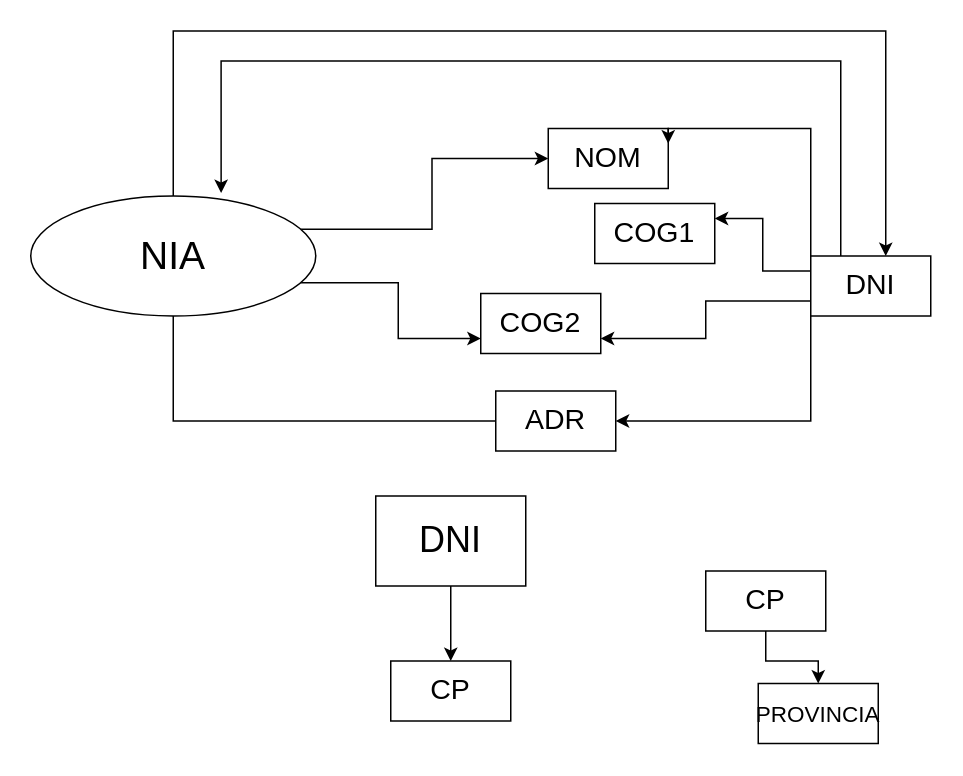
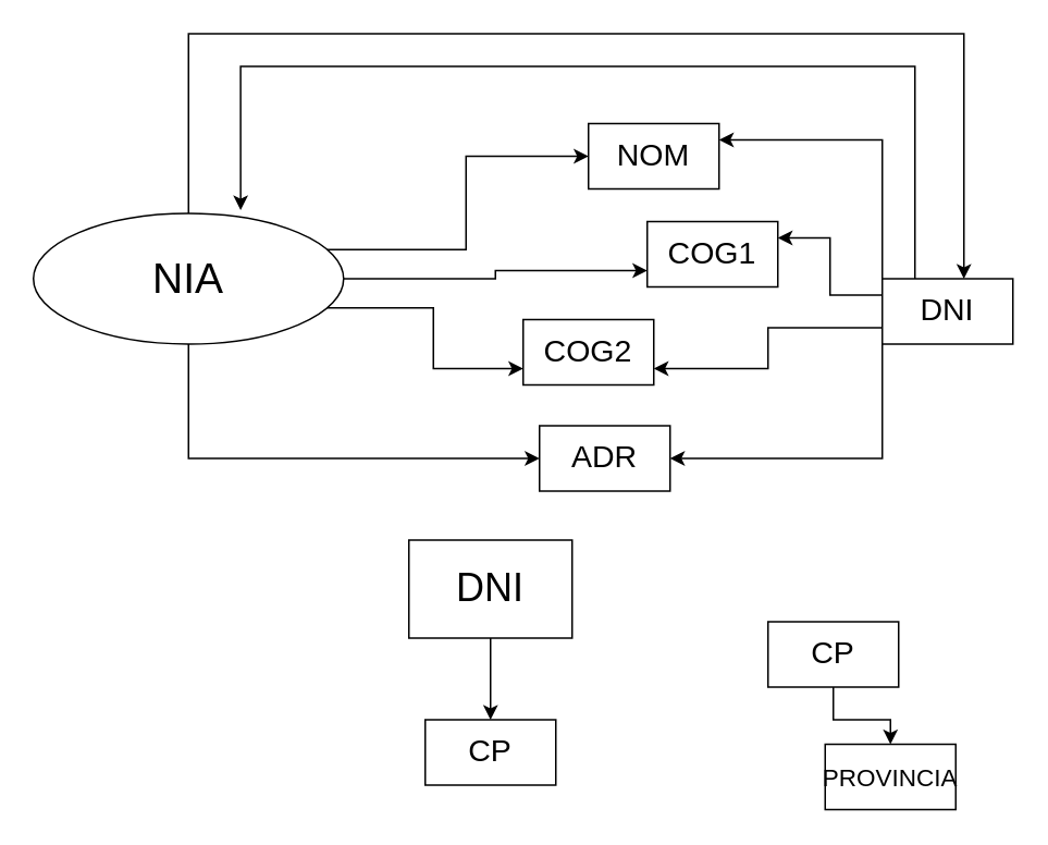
  <mxCell id="0" />
  <mxCell id="1" parent="0" />
  <mxCell id="2" style="edgeStyle=orthogonalEdgeStyle;rounded=0;orthogonalLoop=1;jettySize=auto;html=1;exitX=1;exitY=0.25;exitDx=0;exitDy=0;entryX=0;entryY=0.5;entryDx=0;entryDy=0;" parent="1" source="6" target="7" edge="1"><mxGeometry relative="1" as="geometry" /></mxCell>
+ <mxCell id="3" style="edgeStyle=orthogonalEdgeStyle;rounded=0;orthogonalLoop=1;jettySize=auto;html=1;exitX=1;exitY=0.5;exitDx=0;exitDy=0;entryX=0;entryY=0.75;entryDx=0;entryDy=0;" parent="1" source="6" target="8" edge="1"><mxGeometry relative="1" as="geometry" /></mxCell>
  <mxCell id="4" style="edgeStyle=orthogonalEdgeStyle;rounded=0;orthogonalLoop=1;jettySize=auto;html=1;exitX=1;exitY=0.75;exitDx=0;exitDy=0;entryX=0;entryY=0.75;entryDx=0;entryDy=0;" parent="1" source="6" target="9" edge="1"><mxGeometry relative="1" as="geometry" /></mxCell>
- <mxCell id="5" style="edgeStyle=orthogonalEdgeStyle;rounded=0;orthogonalLoop=1;jettySize=auto;html=1;exitX=0.5;exitY=1;exitDx=0;exitDy=0;entryX=0;entryY=0.5;entryDx=0;entryDy=0;endArrow=none;" parent="1" source="6" target="10" edge="1"><mxGeometry relative="1" as="geometry" /></mxCell>
+ <mxCell id="5" style="edgeStyle=orthogonalEdgeStyle;rounded=0;orthogonalLoop=1;jettySize=auto;html=1;exitX=0.5;exitY=1;exitDx=0;exitDy=0;entryX=0;entryY=0.5;entryDx=0;entryDy=0;" parent="1" source="6" target="10" edge="1"><mxGeometry relative="1" as="geometry" /></mxCell>
  <mxCell id="6" value="&lt;font style=&quot;font-size: 26px;&quot;&gt;NIA&lt;br&gt;&lt;/font&gt;" style="ellipse;whiteSpace=wrap;html=1;" parent="1" vertex="1"><mxGeometry x="20" y="130" width="190" height="80" as="geometry" /></mxCell>
- <mxCell id="7" value="&lt;font style=&quot;font-size: 19px;&quot;&gt;NOM&lt;br&gt;&lt;/font&gt;" style="rounded=0;whiteSpace=wrap;html=1;" parent="1" vertex="1"><mxGeometry x="365" y="85" width="80" height="40" as="geometry" /></mxCell>
+ <mxCell id="7" value="&lt;font style=&quot;font-size: 19px;&quot;&gt;NOM&lt;br&gt;&lt;/font&gt;" style="rounded=0;whiteSpace=wrap;html=1;" parent="1" vertex="1"><mxGeometry x="360" y="75" width="80" height="40" as="geometry" /></mxCell>
  <mxCell id="8" value="&lt;font style=&quot;font-size: 19px;&quot;&gt;COG1&lt;/font&gt;" style="rounded=0;whiteSpace=wrap;html=1;" parent="1" vertex="1"><mxGeometry x="396" y="135" width="80" height="40" as="geometry" /></mxCell>
  <mxCell id="9" value="&lt;font style=&quot;font-size: 19px;&quot;&gt;COG2&lt;/font&gt;" style="rounded=0;whiteSpace=wrap;html=1;" parent="1" vertex="1"><mxGeometry x="320" y="195" width="80" height="40" as="geometry" /></mxCell>
  <mxCell id="10" value="&lt;font style=&quot;font-size: 19px;&quot;&gt;ADR&lt;br&gt;&lt;/font&gt;" style="rounded=0;whiteSpace=wrap;html=1;" parent="1" vertex="1"><mxGeometry x="330" y="260" width="80" height="40" as="geometry" /></mxCell>
  <mxCell id="11" value="&lt;font style=&quot;font-size: 19px;&quot;&gt;CP&lt;/font&gt;" style="rounded=0;whiteSpace=wrap;html=1;" parent="1" vertex="1"><mxGeometry x="260" y="440" width="80" height="40" as="geometry" /></mxCell>
  <mxCell id="12" style="edgeStyle=orthogonalEdgeStyle;rounded=0;orthogonalLoop=1;jettySize=auto;html=1;exitX=0;exitY=0.25;exitDx=0;exitDy=0;entryX=1;entryY=0.25;entryDx=0;entryDy=0;" edge="1" parent="1" source="16" target="7"><mxGeometry relative="1" as="geometry"><Array as="points"><mxPoint x="540" y="85" /></Array></mxGeometry></mxCell>
  <mxCell id="13" style="edgeStyle=orthogonalEdgeStyle;rounded=0;orthogonalLoop=1;jettySize=auto;html=1;exitX=0;exitY=0.25;exitDx=0;exitDy=0;entryX=1;entryY=0.25;entryDx=0;entryDy=0;" edge="1" parent="1" source="16" target="8"><mxGeometry relative="1" as="geometry" /></mxCell>
  <mxCell id="14" style="edgeStyle=orthogonalEdgeStyle;rounded=0;orthogonalLoop=1;jettySize=auto;html=1;exitX=0;exitY=0.75;exitDx=0;exitDy=0;entryX=1;entryY=0.75;entryDx=0;entryDy=0;" edge="1" parent="1" source="16" target="9"><mxGeometry relative="1" as="geometry" /></mxCell>
  <mxCell id="15" style="edgeStyle=orthogonalEdgeStyle;rounded=0;orthogonalLoop=1;jettySize=auto;html=1;exitX=0;exitY=1;exitDx=0;exitDy=0;entryX=1;entryY=0.5;entryDx=0;entryDy=0;" edge="1" parent="1" source="16" target="10"><mxGeometry relative="1" as="geometry" /></mxCell>
  <mxCell id="16" value="&lt;font style=&quot;font-size: 19px;&quot;&gt;DNI&lt;/font&gt;" style="rounded=0;whiteSpace=wrap;html=1;" parent="1" vertex="1"><mxGeometry x="540" y="170" width="80" height="40" as="geometry" /></mxCell>
  <mxCell id="17" style="edgeStyle=orthogonalEdgeStyle;rounded=0;orthogonalLoop=1;jettySize=auto;html=1;exitX=0.5;exitY=0;exitDx=0;exitDy=0;entryX=0.625;entryY=0;entryDx=0;entryDy=0;entryPerimeter=0;" edge="1" parent="1" source="6" target="16"><mxGeometry relative="1" as="geometry"><Array as="points"><mxPoint x="115" y="20" /><mxPoint x="590" y="20" /></Array></mxGeometry></mxCell>
  <mxCell id="18" style="edgeStyle=orthogonalEdgeStyle;rounded=0;orthogonalLoop=1;jettySize=auto;html=1;exitX=0.25;exitY=0;exitDx=0;exitDy=0;entryX=0.668;entryY=-0.025;entryDx=0;entryDy=0;entryPerimeter=0;" edge="1" parent="1" source="16" target="6"><mxGeometry relative="1" as="geometry"><Array as="points"><mxPoint x="560" y="40" /><mxPoint x="147" y="40" /></Array></mxGeometry></mxCell>
  <mxCell id="19" style="edgeStyle=orthogonalEdgeStyle;rounded=0;orthogonalLoop=1;jettySize=auto;html=1;exitX=0.75;exitY=1;exitDx=0;exitDy=0;" edge="1" parent="1" source="20" target="11"><mxGeometry relative="1" as="geometry"><Array as="points"><mxPoint x="300" y="380" /></Array></mxGeometry></mxCell>
  <mxCell id="20" value="&lt;font style=&quot;font-size: 24px;&quot;&gt;DNI&lt;/font&gt;" style="rounded=0;whiteSpace=wrap;html=1;" vertex="1" parent="1"><mxGeometry x="250" y="330" width="100" height="60" as="geometry" /></mxCell>
  <mxCell id="21" style="edgeStyle=orthogonalEdgeStyle;rounded=0;orthogonalLoop=1;jettySize=auto;html=1;exitX=0.5;exitY=1;exitDx=0;exitDy=0;entryX=0.5;entryY=0;entryDx=0;entryDy=0;" edge="1" parent="1" source="22" target="23"><mxGeometry relative="1" as="geometry" /></mxCell>
  <mxCell id="22" value="&lt;font style=&quot;font-size: 19px;&quot;&gt;CP&lt;/font&gt;" style="rounded=0;whiteSpace=wrap;html=1;" vertex="1" parent="1"><mxGeometry x="470" y="380" width="80" height="40" as="geometry" /></mxCell>
  <mxCell id="23" value="&lt;font style=&quot;font-size: 15px;&quot;&gt;PROVINCIA&lt;br&gt;&lt;/font&gt;" style="rounded=0;whiteSpace=wrap;html=1;" vertex="1" parent="1"><mxGeometry x="505" y="455" width="80" height="40" as="geometry" /></mxCell>
